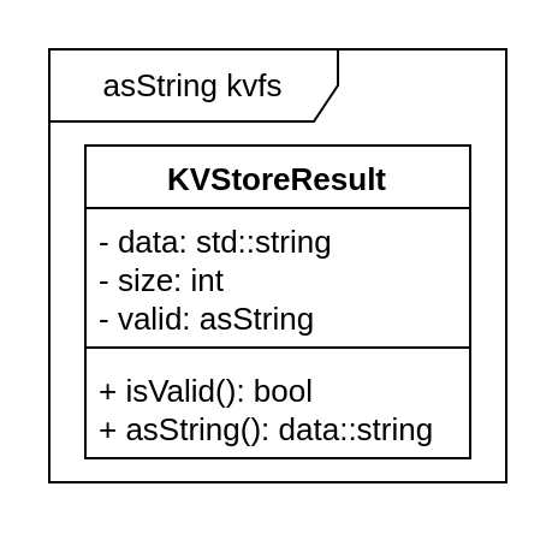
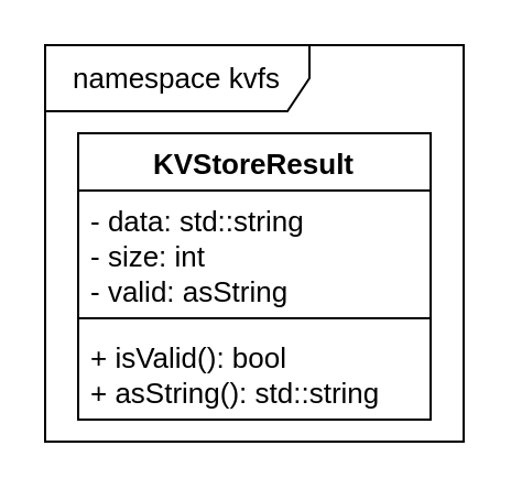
  <mxCell id="0" />
  <mxCell id="1" parent="0" />
- <mxCell id="2" value="asString kvfs" style="shape=umlFrame;whiteSpace=wrap;html=1;fontSize=13;width=120;height=30;" vertex="1" parent="1"><mxGeometry x="20" y="20" width="190" height="180" as="geometry" /></mxCell>
+ <mxCell id="2" value="namespace kvfs" style="shape=umlFrame;whiteSpace=wrap;html=1;fontSize=13;width=120;height=30;" vertex="1" parent="1"><mxGeometry x="20" y="20" width="190" height="180" as="geometry" /></mxCell>
  <mxCell id="3" value="KVStoreResult" style="swimlane;fontStyle=1;align=center;verticalAlign=top;childLayout=stackLayout;horizontal=1;startSize=26;horizontalStack=0;resizeParent=1;resizeParentMax=0;resizeLast=0;collapsible=1;marginBottom=0;fontSize=13;" vertex="1" parent="1"><mxGeometry x="35" y="60" width="160" height="130" as="geometry" /></mxCell>
  <mxCell id="4" value="- data: std::string&#10;- size: int&#10;- valid: asString&#10;" style="text;strokeColor=none;fillColor=none;align=left;verticalAlign=top;spacingLeft=4;spacingRight=4;overflow=hidden;rotatable=0;points=[[0,0.5],[1,0.5]];portConstraint=eastwest;fontSize=13;" vertex="1" parent="3"><mxGeometry y="26" width="160" height="54" as="geometry" /></mxCell>
  <mxCell id="5" value="" style="line;strokeWidth=1;fillColor=none;align=left;verticalAlign=middle;spacingTop=-1;spacingLeft=3;spacingRight=3;rotatable=0;labelPosition=right;points=[];portConstraint=eastwest;fontSize=13;" vertex="1" parent="3"><mxGeometry y="80" width="160" height="8" as="geometry" /></mxCell>
- <mxCell id="6" value="+ isValid(): bool&#10;+ asString(): data::string&#10;" style="text;strokeColor=none;fillColor=none;align=left;verticalAlign=top;spacingLeft=4;spacingRight=4;overflow=hidden;rotatable=0;points=[[0,0.5],[1,0.5]];portConstraint=eastwest;fontSize=13;" vertex="1" parent="3"><mxGeometry y="88" width="160" height="42" as="geometry" /></mxCell>
+ <mxCell id="6" value="+ isValid(): bool&#10;+ asString(): std::string&#10;" style="text;strokeColor=none;fillColor=none;align=left;verticalAlign=top;spacingLeft=4;spacingRight=4;overflow=hidden;rotatable=0;points=[[0,0.5],[1,0.5]];portConstraint=eastwest;fontSize=13;" vertex="1" parent="3"><mxGeometry y="88" width="160" height="42" as="geometry" /></mxCell>
